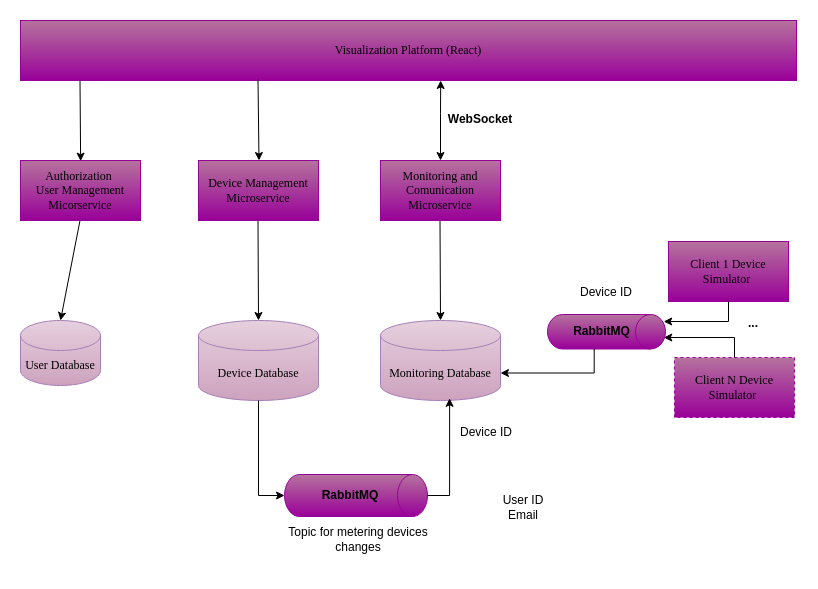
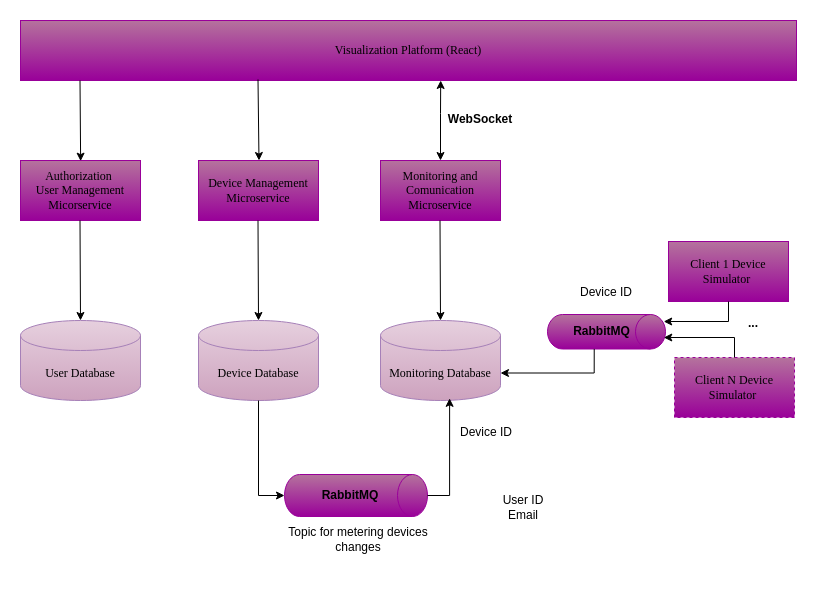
  <mxCell id="0" />
  <mxCell id="1" parent="0" />
  <mxCell id="2" value="&lt;font face=&quot;Times New Roman&quot;&gt;Visualization Platform (React)&lt;/font&gt;" style="rounded=0;whiteSpace=wrap;html=1;fillColor=#B5739D;strokeColor=#990099;gradientColor=#990099;" parent="1" vertex="1"><mxGeometry x="20" y="20" width="776" height="60" as="geometry" /></mxCell>
  <mxCell id="3" value="&lt;font face=&quot;Times New Roman&quot;&gt;Authorization&amp;nbsp;&lt;/font&gt;&lt;br&gt;&lt;font face=&quot;Times New Roman&quot;&gt;User Management Micorservice&lt;/font&gt;" style="rounded=0;whiteSpace=wrap;html=1;fillColor=#B5739D;strokeColor=#990099;gradientColor=#990099;" parent="1" vertex="1"><mxGeometry x="20" y="160" width="120" height="60" as="geometry" /></mxCell>
  <mxCell id="4" value="&lt;font face=&quot;Times New Roman&quot;&gt;Device Management Microservice&lt;/font&gt;" style="rounded=0;whiteSpace=wrap;html=1;fillColor=#B5739D;strokeColor=#990099;gradientColor=#990099;" parent="1" vertex="1"><mxGeometry x="198" y="160" width="120" height="60" as="geometry" /></mxCell>
- <mxCell id="5" value="&lt;font face=&quot;Times New Roman&quot;&gt;User Database&lt;/font&gt;" style="shape=cylinder3;whiteSpace=wrap;html=1;boundedLbl=1;backgroundOutline=1;size=15;fillColor=#E6D0DE;strokeColor=#A680B8;gradientColor=#CDA2BE;" parent="1" vertex="1"><mxGeometry x="20" y="320" width="80" height="65" as="geometry" /></mxCell>
+ <mxCell id="5" value="&lt;font face=&quot;Times New Roman&quot;&gt;User Database&lt;/font&gt;" style="shape=cylinder3;whiteSpace=wrap;html=1;boundedLbl=1;backgroundOutline=1;size=15;fillColor=#E6D0DE;strokeColor=#A680B8;gradientColor=#CDA2BE;" parent="1" vertex="1"><mxGeometry x="20" y="320" width="120" height="80" as="geometry" /></mxCell>
  <mxCell id="6" value="&lt;font face=&quot;Times New Roman&quot;&gt;Device Database&lt;/font&gt;" style="shape=cylinder3;whiteSpace=wrap;html=1;boundedLbl=1;backgroundOutline=1;size=15;fillColor=#E6D0DE;strokeColor=#A680B8;gradientColor=#CDA2BE;" parent="1" vertex="1"><mxGeometry x="198" y="320" width="120" height="80" as="geometry" /></mxCell>
  <mxCell id="7" value="" style="endArrow=classic;html=1;rounded=0;entryX=0.672;entryY=0.011;entryDx=0;entryDy=0;entryPerimeter=0;" parent="1" edge="1"><mxGeometry width="50" height="50" relative="1" as="geometry"><mxPoint x="79.497" y="80" as="sourcePoint" /><mxPoint x="80.14" y="160.66" as="targetPoint" /></mxGeometry></mxCell>
  <mxCell id="8" value="" style="endArrow=classic;html=1;rounded=0;entryX=0.5;entryY=0;entryDx=0;entryDy=0;entryPerimeter=0;" parent="1" target="5" edge="1"><mxGeometry width="50" height="50" relative="1" as="geometry"><mxPoint x="79.497" y="220" as="sourcePoint" /><mxPoint x="80.5" y="301" as="targetPoint" /></mxGeometry></mxCell>
  <mxCell id="9" value="" style="endArrow=classic;html=1;rounded=0;entryX=0.5;entryY=0;entryDx=0;entryDy=0;entryPerimeter=0;" parent="1" edge="1"><mxGeometry width="50" height="50" relative="1" as="geometry"><mxPoint x="257.497" y="220" as="sourcePoint" /><mxPoint x="258" y="320" as="targetPoint" /></mxGeometry></mxCell>
  <mxCell id="10" value="" style="endArrow=classic;html=1;rounded=0;entryX=0.672;entryY=0.011;entryDx=0;entryDy=0;entryPerimeter=0;" parent="1" edge="1"><mxGeometry width="50" height="50" relative="1" as="geometry"><mxPoint x="257.497" y="79" as="sourcePoint" /><mxPoint x="258.5" y="160" as="targetPoint" /></mxGeometry></mxCell>
  <mxCell id="11" value="&lt;font face=&quot;Times New Roman&quot;&gt;Monitoring and Comunication Microservice&lt;/font&gt;" style="rounded=0;whiteSpace=wrap;html=1;fillColor=#B5739D;strokeColor=#990099;gradientColor=#990099;" vertex="1" parent="1"><mxGeometry x="380" y="160" width="120" height="60" as="geometry" /></mxCell>
  <mxCell id="12" value="&lt;font face=&quot;Times New Roman&quot;&gt;Monitoring Database&lt;/font&gt;" style="shape=cylinder3;whiteSpace=wrap;html=1;boundedLbl=1;backgroundOutline=1;size=15;fillColor=#E6D0DE;strokeColor=#A680B8;gradientColor=#CDA2BE;" vertex="1" parent="1"><mxGeometry x="380" y="320" width="120" height="80" as="geometry" /></mxCell>
  <mxCell id="13" value="" style="endArrow=classic;html=1;rounded=0;entryX=0.5;entryY=0;entryDx=0;entryDy=0;entryPerimeter=0;" edge="1" parent="1"><mxGeometry width="50" height="50" relative="1" as="geometry"><mxPoint x="439.497" y="220" as="sourcePoint" /><mxPoint x="440" y="320" as="targetPoint" /></mxGeometry></mxCell>
  <mxCell id="14" value="" style="endArrow=classic;startArrow=classic;html=1;rounded=0;entryX=0.93;entryY=1;entryDx=0;entryDy=0;entryPerimeter=0;" edge="1" parent="1"><mxGeometry width="50" height="50" relative="1" as="geometry"><mxPoint x="440" y="160" as="sourcePoint" /><mxPoint x="440.2" y="80" as="targetPoint" /><Array as="points"><mxPoint x="440" y="113" /></Array></mxGeometry></mxCell>
  <mxCell id="15" value="&lt;b&gt;WebSocket&lt;/b&gt;" style="text;html=1;strokeColor=none;fillColor=none;align=center;verticalAlign=middle;whiteSpace=wrap;rounded=0;" vertex="1" parent="1"><mxGeometry x="450" y="104" width="60" height="30" as="geometry" /></mxCell>
  <mxCell id="16" value="" style="shape=cylinder3;whiteSpace=wrap;html=1;boundedLbl=1;backgroundOutline=1;size=15;rotation=90;fillColor=#B5739D;gradientDirection=east;strokeColor=#990099;gradientColor=#990099;rounded=0;" vertex="1" parent="1"><mxGeometry x="334.5" y="423.5" width="42" height="143" as="geometry" /></mxCell>
  <mxCell id="17" value="&lt;b&gt;RabbitMQ&lt;/b&gt;" style="text;html=1;strokeColor=none;fillColor=none;align=center;verticalAlign=middle;whiteSpace=wrap;rounded=0;" vertex="1" parent="1"><mxGeometry x="320" y="479" width="60" height="32" as="geometry" /></mxCell>
  <mxCell id="18" style="edgeStyle=orthogonalEdgeStyle;rounded=0;orthogonalLoop=1;jettySize=auto;html=1;exitX=0.5;exitY=0;exitDx=0;exitDy=0;exitPerimeter=0;entryX=0.576;entryY=0.973;entryDx=0;entryDy=0;entryPerimeter=0;" edge="1" parent="1" source="16" target="12"><mxGeometry relative="1" as="geometry" /></mxCell>
  <mxCell id="19" value="Topic for metering devices changes" style="text;html=1;strokeColor=none;fillColor=none;align=center;verticalAlign=middle;whiteSpace=wrap;rounded=0;" vertex="1" parent="1"><mxGeometry x="266" y="524" width="184" height="30" as="geometry" /></mxCell>
  <mxCell id="20" style="edgeStyle=orthogonalEdgeStyle;rounded=0;orthogonalLoop=1;jettySize=auto;html=1;entryX=0.5;entryY=1;entryDx=0;entryDy=0;entryPerimeter=0;" edge="1" parent="1" source="6" target="16"><mxGeometry relative="1" as="geometry" /></mxCell>
  <mxCell id="21" value="User ID&lt;br&gt;Email" style="text;html=1;strokeColor=none;fillColor=none;align=center;verticalAlign=middle;whiteSpace=wrap;rounded=0;" vertex="1" parent="1"><mxGeometry x="493" y="492" width="60" height="30" as="geometry" /></mxCell>
  <mxCell id="22" value="Device ID" style="text;html=1;strokeColor=none;fillColor=none;align=center;verticalAlign=middle;whiteSpace=wrap;rounded=0;" vertex="1" parent="1"><mxGeometry x="456" y="417" width="60" height="30" as="geometry" /></mxCell>
  <mxCell id="23" value="" style="group" vertex="1" connectable="0" parent="1"><mxGeometry x="547" y="314" width="118" height="34.5" as="geometry" /></mxCell>
  <mxCell id="24" value="" style="shape=cylinder3;whiteSpace=wrap;html=1;boundedLbl=1;backgroundOutline=1;size=15;rotation=90;fillColor=#B5739D;gradientDirection=east;strokeColor=#990099;gradientColor=#990099;rounded=0;" vertex="1" parent="23"><mxGeometry x="41.75" y="-41.75" width="34.5" height="118" as="geometry" /></mxCell>
  <mxCell id="25" value="&lt;b&gt;RabbitMQ&lt;/b&gt;" style="text;html=1;strokeColor=none;fillColor=none;align=center;verticalAlign=middle;whiteSpace=wrap;rounded=0;" vertex="1" parent="23"><mxGeometry x="33.25" y="5" width="43" height="24.5" as="geometry" /></mxCell>
  <mxCell id="26" style="edgeStyle=orthogonalEdgeStyle;rounded=0;orthogonalLoop=1;jettySize=auto;html=1;entryX=1;entryY=0;entryDx=0;entryDy=52.5;entryPerimeter=0;exitX=0.998;exitY=0.604;exitDx=0;exitDy=0;exitPerimeter=0;" edge="1" parent="1" source="24" target="12"><mxGeometry relative="1" as="geometry"><mxPoint x="594" y="350" as="sourcePoint" /><Array as="points"><mxPoint x="594" y="373" /></Array></mxGeometry></mxCell>
  <mxCell id="27" value="&lt;font face=&quot;Times New Roman&quot;&gt;Client 1 Device Simulator&amp;nbsp;&lt;/font&gt;" style="rounded=0;whiteSpace=wrap;html=1;fillColor=#B5739D;strokeColor=#990099;gradientColor=#990099;" vertex="1" parent="1"><mxGeometry x="668" y="241" width="120" height="60" as="geometry" /></mxCell>
  <mxCell id="28" value="Device ID" style="text;html=1;strokeColor=none;fillColor=none;align=center;verticalAlign=middle;whiteSpace=wrap;rounded=0;" vertex="1" parent="1"><mxGeometry x="576" y="277" width="60" height="30" as="geometry" /></mxCell>
  <mxCell id="29" value="&lt;font face=&quot;Times New Roman&quot;&gt;Client N Device Simulator&amp;nbsp;&lt;/font&gt;" style="rounded=0;whiteSpace=wrap;html=1;fillColor=#B5739D;strokeColor=#990099;gradientColor=#990099;dashed=1;" vertex="1" parent="1"><mxGeometry x="674" y="357" width="120" height="60" as="geometry" /></mxCell>
  <mxCell id="30" value="&lt;b&gt;...&lt;/b&gt;" style="text;html=1;strokeColor=none;fillColor=none;align=center;verticalAlign=middle;whiteSpace=wrap;rounded=0;" vertex="1" parent="1"><mxGeometry x="745" y="314" width="16" height="18" as="geometry" /></mxCell>
  <mxCell id="31" style="edgeStyle=orthogonalEdgeStyle;rounded=0;orthogonalLoop=1;jettySize=auto;html=1;exitX=0.5;exitY=1;exitDx=0;exitDy=0;entryX=0.221;entryY=0.015;entryDx=0;entryDy=0;entryPerimeter=0;" edge="1" parent="1" source="27" target="24"><mxGeometry relative="1" as="geometry" /></mxCell>
  <mxCell id="32" style="edgeStyle=orthogonalEdgeStyle;rounded=0;orthogonalLoop=1;jettySize=auto;html=1;exitX=0.5;exitY=0;exitDx=0;exitDy=0;entryX=0.671;entryY=0.014;entryDx=0;entryDy=0;entryPerimeter=0;" edge="1" parent="1" source="29" target="24"><mxGeometry relative="1" as="geometry" /></mxCell>
